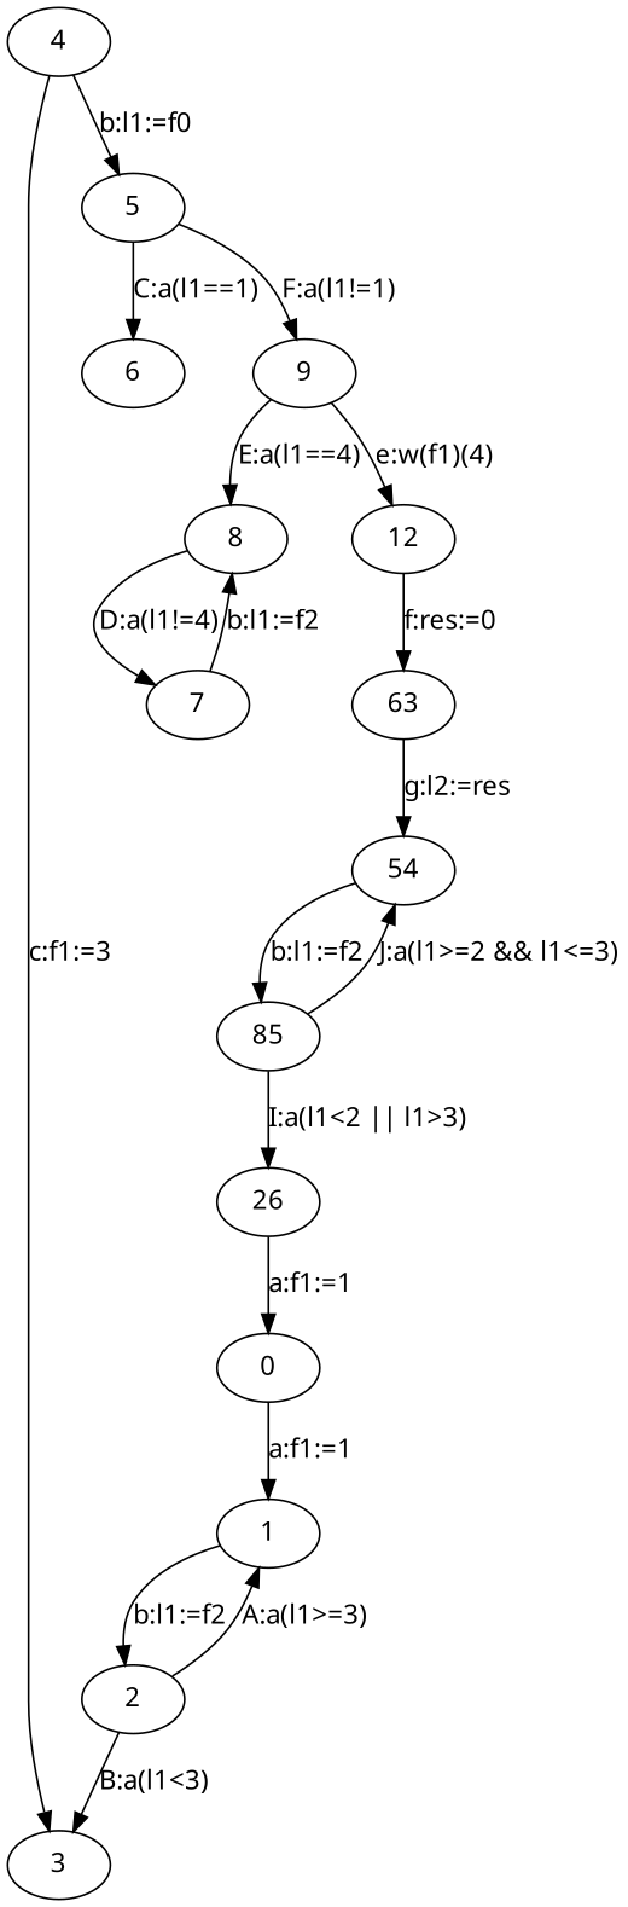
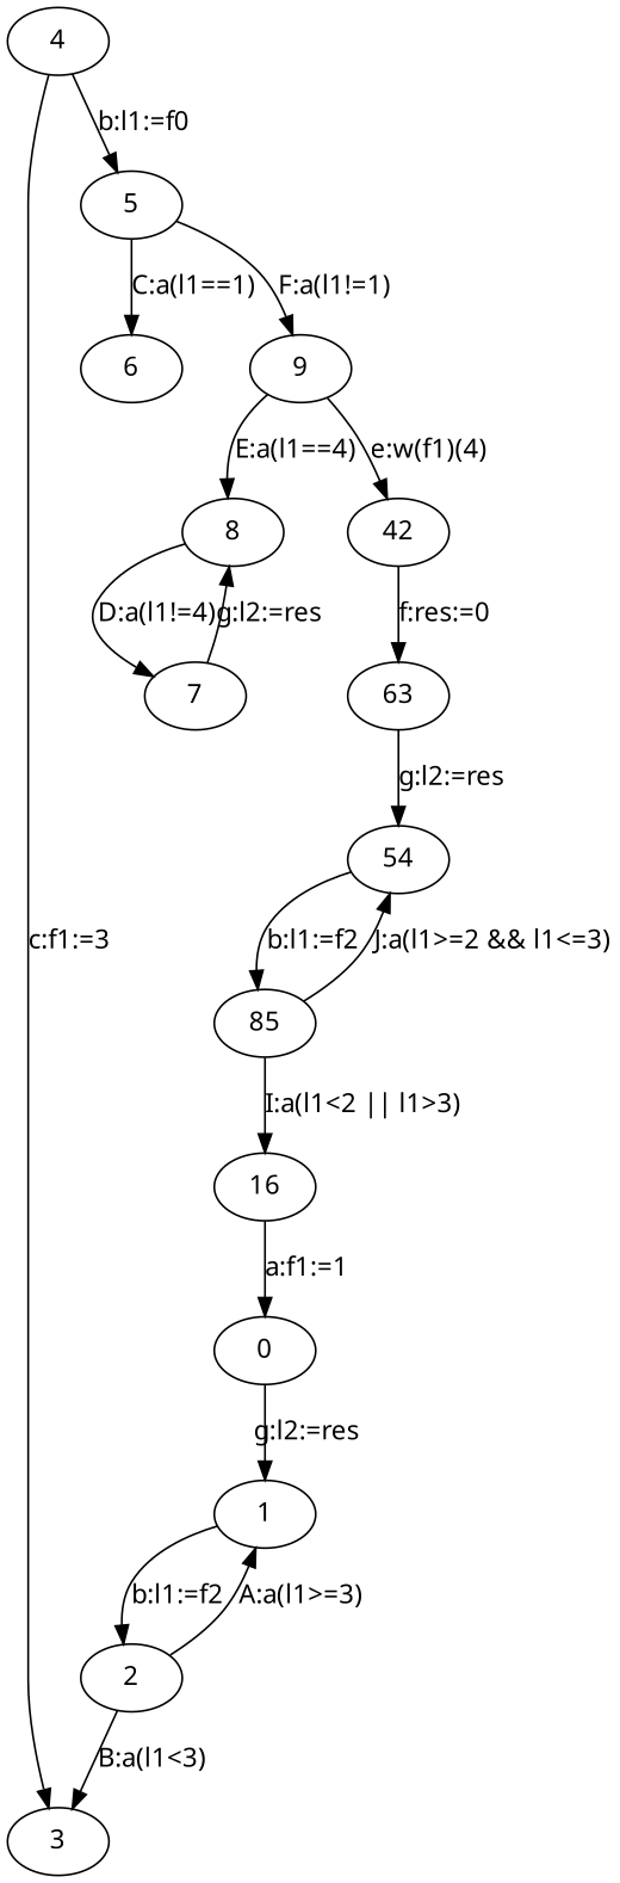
  digraph {
    fontname="Noto Sans"
    node [fixedsize=false fontname="Noto Sans" regular=false]
    edge [constraint=true decorate=false fontname="Noto Sans" labelfloat=false]
    n1 [label=0]
    n2 [label=1]
    n3 [label=2]
    n4 [label=3]
    n5 [label=4]
    n6 [label=5]
    n7 [label=6]
    n8 [label=9]
    n9 [label=8]
-   n10 [label=12]
+   n10 [label=42]
    n11 [label=7]
    n12 [label=63]
    n13 [label=54]
    n14 [label=85]
-   n15 [label=26]
-   n1 -> n2 [label="a:f1:=1"]
+   n15 [label=16]
+   n1 -> n2 [label="g:l2:=res"]
    n2 -> n3 [label="b:l1:=f2"]
    n3 -> n2 [label="A:a(l1>=3)"]
    n3 -> n4 [label="B:a(l1<3)"]
    n5 -> n4 [label="c:f1:=3"]
    n5 -> n6 [label="b:l1:=f0"]
    n6 -> n7 [label="C:a(l1==1)"]
    n6 -> n8 [label="F:a(l1!=1)"]
    n8 -> n9 [label="E:a(l1==4)"]
    n8 -> n10 [label="e:w(f1)(4)"]
    n9 -> n11 [label="D:a(l1!=4)"]
    n10 -> n12 [label="f:res:=0"]
-   n11 -> n9 [label="b:l1:=f2"]
+   n11 -> n9 [label="g:l2:=res"]
    n12 -> n13 [label="g:l2:=res"]
    n13 -> n14 [label="b:l1:=f2"]
    n14 -> n13 [label="J:a(l1>=2 && l1<=3)"]
    n14 -> n15 [label="I:a(l1<2 || l1>3)"]
    n15 -> n1 [label="a:f1:=1"]
  }
